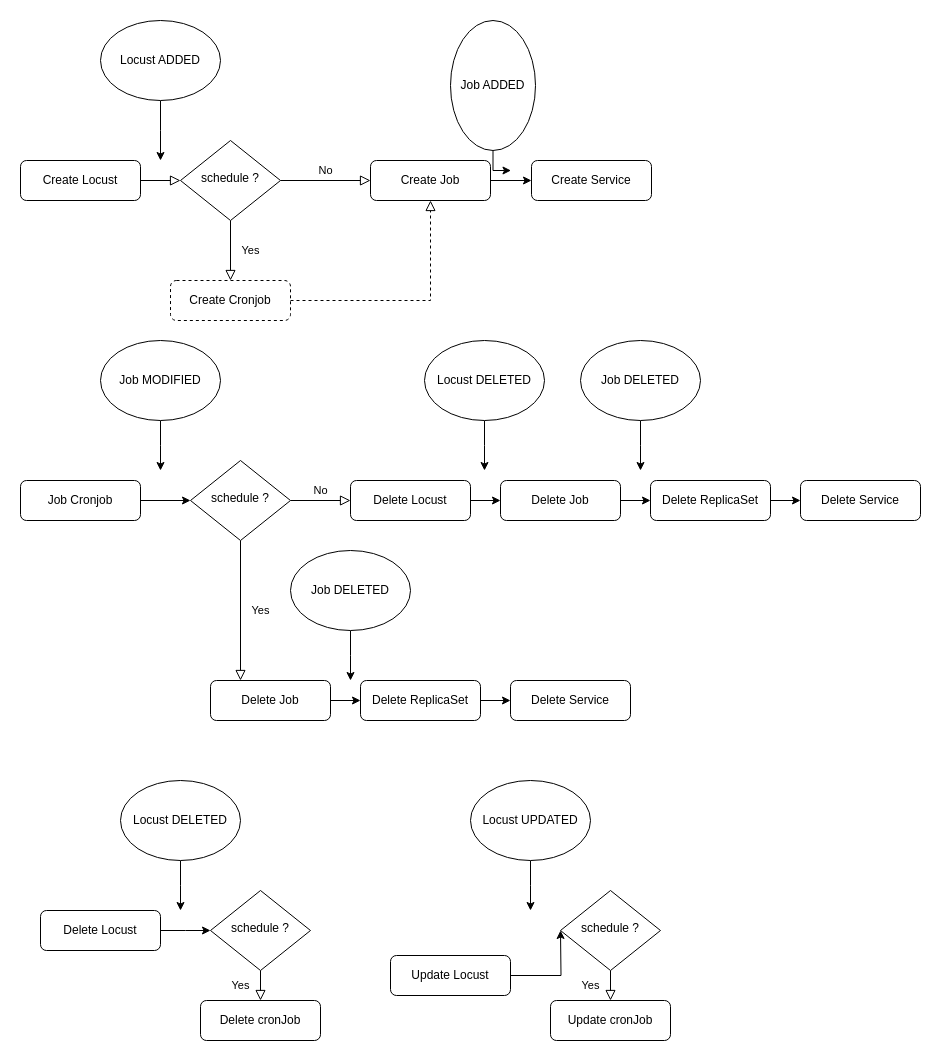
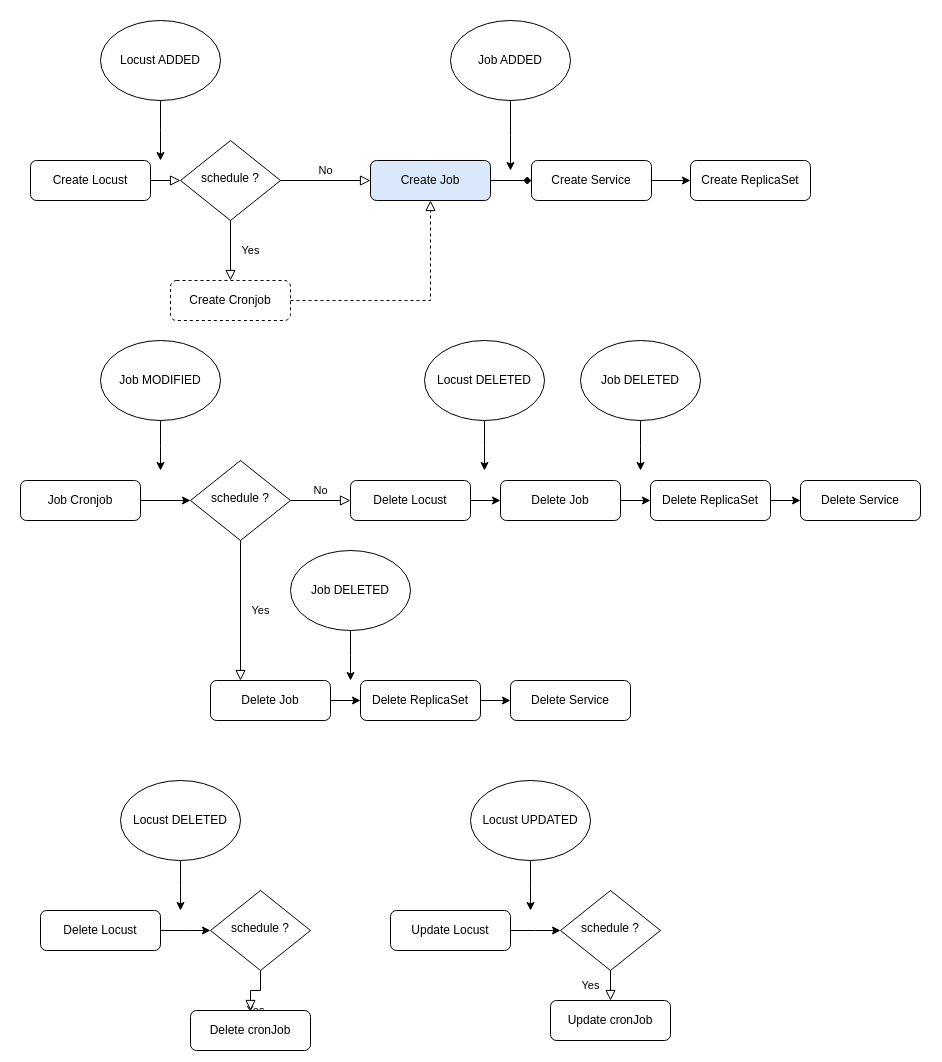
  <mxCell id="0" />
  <mxCell id="1" parent="0" />
  <mxCell id="2" value="" style="rounded=0;html=1;jettySize=auto;orthogonalLoop=1;fontSize=11;endArrow=block;endFill=0;endSize=8;strokeWidth=1;shadow=0;labelBackgroundColor=none;edgeStyle=orthogonalEdgeStyle;" parent="1" source="3" target="6" edge="1"><mxGeometry relative="1" as="geometry" /></mxCell>
- <mxCell id="3" value="Create Locust" style="rounded=1;whiteSpace=wrap;html=1;fontSize=12;glass=0;strokeWidth=1;shadow=0;" parent="1" vertex="1"><mxGeometry x="20" y="160" width="120" height="40" as="geometry" /></mxCell>
+ <mxCell id="3" value="Create Locust" style="rounded=1;whiteSpace=wrap;html=1;fontSize=12;glass=0;strokeWidth=1;shadow=0;" parent="1" vertex="1"><mxGeometry x="30" y="160" width="120" height="40" as="geometry" /></mxCell>
  <mxCell id="4" value="Yes" style="rounded=0;html=1;jettySize=auto;orthogonalLoop=1;fontSize=11;endArrow=block;endFill=0;endSize=8;strokeWidth=1;shadow=0;labelBackgroundColor=none;edgeStyle=orthogonalEdgeStyle;entryX=0.5;entryY=0;entryDx=0;entryDy=0;" parent="1" source="6" target="9" edge="1"><mxGeometry y="20" relative="1" as="geometry"><mxPoint as="offset" /><mxPoint x="230" y="270" as="targetPoint" /></mxGeometry></mxCell>
  <mxCell id="5" value="No" style="edgeStyle=orthogonalEdgeStyle;rounded=0;html=1;jettySize=auto;orthogonalLoop=1;fontSize=11;endArrow=block;endFill=0;endSize=8;strokeWidth=1;shadow=0;labelBackgroundColor=none;" parent="1" source="6" target="8" edge="1"><mxGeometry y="10" relative="1" as="geometry"><mxPoint as="offset" /></mxGeometry></mxCell>
  <mxCell id="6" value="schedule ?" style="rhombus;whiteSpace=wrap;html=1;shadow=0;fontFamily=Helvetica;fontSize=12;align=center;strokeWidth=1;spacing=6;spacingTop=-4;" parent="1" vertex="1"><mxGeometry x="180" y="140" width="100" height="80" as="geometry" /></mxCell>
- <mxCell id="7" value="" style="edgeStyle=orthogonalEdgeStyle;rounded=0;orthogonalLoop=1;jettySize=auto;html=1;" edge="1" parent="1" source="8" target="12"><mxGeometry relative="1" as="geometry" /></mxCell>
- <mxCell id="8" value="Create Job" style="rounded=1;whiteSpace=wrap;html=1;fontSize=12;glass=0;strokeWidth=1;shadow=0;" parent="1" vertex="1"><mxGeometry x="370" y="160" width="120" height="40" as="geometry" /></mxCell>
+ <mxCell id="7" value="" style="edgeStyle=orthogonalEdgeStyle;rounded=0;orthogonalLoop=1;jettySize=auto;html=1;endArrow=diamond;" edge="1" parent="1" source="8" target="12"><mxGeometry relative="1" as="geometry" /></mxCell>
+ <mxCell id="8" value="Create Job" style="rounded=1;whiteSpace=wrap;html=1;fontSize=12;glass=0;strokeWidth=1;shadow=0;fillColor=#dae8fc;" parent="1" vertex="1"><mxGeometry x="370" y="160" width="120" height="40" as="geometry" /></mxCell>
  <mxCell id="9" value="Create Cronjob" style="rounded=1;whiteSpace=wrap;html=1;fontSize=12;glass=0;strokeWidth=1;shadow=0;dashed=1;" parent="1" vertex="1"><mxGeometry x="170" y="280" width="120" height="40" as="geometry" /></mxCell>
  <mxCell id="10" value="" style="edgeStyle=orthogonalEdgeStyle;rounded=0;html=1;jettySize=auto;orthogonalLoop=1;fontSize=11;endArrow=block;endFill=0;endSize=8;strokeWidth=1;shadow=0;labelBackgroundColor=none;exitX=1;exitY=0.5;exitDx=0;exitDy=0;entryX=0.5;entryY=1;entryDx=0;entryDy=0;dashed=1;" edge="1" parent="1" source="9" target="8"><mxGeometry y="10" relative="1" as="geometry"><mxPoint as="offset" /><mxPoint x="290" y="190" as="sourcePoint" /><mxPoint x="420" y="190" as="targetPoint" /></mxGeometry></mxCell>
+ <mxCell id="11" value="" style="edgeStyle=orthogonalEdgeStyle;rounded=0;orthogonalLoop=1;jettySize=auto;html=1;" edge="1" parent="1" source="12" target="13"><mxGeometry relative="1" as="geometry" /></mxCell>
  <mxCell id="12" value="Create Service" style="rounded=1;whiteSpace=wrap;html=1;fontSize=12;glass=0;strokeWidth=1;shadow=0;" vertex="1" parent="1"><mxGeometry x="531" y="160" width="120" height="40" as="geometry" /></mxCell>
+ <mxCell id="13" value="Create ReplicaSet" style="rounded=1;whiteSpace=wrap;html=1;fontSize=12;glass=0;strokeWidth=1;shadow=0;" vertex="1" parent="1"><mxGeometry x="690" y="160" width="120" height="40" as="geometry" /></mxCell>
  <mxCell id="14" value="Yes" style="rounded=0;html=1;jettySize=auto;orthogonalLoop=1;fontSize=11;endArrow=block;endFill=0;endSize=8;strokeWidth=1;shadow=0;labelBackgroundColor=none;edgeStyle=orthogonalEdgeStyle;entryX=0.25;entryY=0;entryDx=0;entryDy=0;" edge="1" parent="1" source="16" target="27"><mxGeometry y="20" relative="1" as="geometry"><mxPoint as="offset" /><mxPoint x="240" y="570" as="targetPoint" /></mxGeometry></mxCell>
  <mxCell id="15" value="No" style="edgeStyle=orthogonalEdgeStyle;rounded=0;html=1;jettySize=auto;orthogonalLoop=1;fontSize=11;endArrow=block;endFill=0;endSize=8;strokeWidth=1;shadow=0;labelBackgroundColor=none;" edge="1" parent="1" source="16" target="18"><mxGeometry y="10" relative="1" as="geometry"><mxPoint as="offset" /></mxGeometry></mxCell>
  <mxCell id="16" value="schedule ?" style="rhombus;whiteSpace=wrap;html=1;shadow=0;fontFamily=Helvetica;fontSize=12;align=center;strokeWidth=1;spacing=6;spacingTop=-4;" vertex="1" parent="1"><mxGeometry x="190" y="460" width="100" height="80" as="geometry" /></mxCell>
  <mxCell id="17" value="" style="edgeStyle=orthogonalEdgeStyle;rounded=0;orthogonalLoop=1;jettySize=auto;html=1;" edge="1" parent="1" source="18" target="22"><mxGeometry relative="1" as="geometry" /></mxCell>
  <mxCell id="18" value="Delete Locust" style="rounded=1;whiteSpace=wrap;html=1;fontSize=12;glass=0;strokeWidth=1;shadow=0;" vertex="1" parent="1"><mxGeometry x="350" y="480" width="120" height="40" as="geometry" /></mxCell>
  <mxCell id="19" value="" style="edgeStyle=orthogonalEdgeStyle;rounded=0;orthogonalLoop=1;jettySize=auto;html=1;" edge="1" parent="1" source="20" target="16"><mxGeometry relative="1" as="geometry" /></mxCell>
  <mxCell id="20" value="Job Cronjob" style="rounded=1;whiteSpace=wrap;html=1;fontSize=12;glass=0;strokeWidth=1;shadow=0;" vertex="1" parent="1"><mxGeometry x="20" y="480" width="120" height="40" as="geometry" /></mxCell>
  <mxCell id="21" value="" style="edgeStyle=orthogonalEdgeStyle;rounded=0;orthogonalLoop=1;jettySize=auto;html=1;" edge="1" parent="1" source="22" target="24"><mxGeometry relative="1" as="geometry" /></mxCell>
  <mxCell id="22" value="Delete Job" style="rounded=1;whiteSpace=wrap;html=1;fontSize=12;glass=0;strokeWidth=1;shadow=0;" vertex="1" parent="1"><mxGeometry x="500" y="480" width="120" height="40" as="geometry" /></mxCell>
  <mxCell id="23" value="" style="edgeStyle=orthogonalEdgeStyle;rounded=0;orthogonalLoop=1;jettySize=auto;html=1;" edge="1" parent="1" source="24" target="25"><mxGeometry relative="1" as="geometry" /></mxCell>
  <mxCell id="24" value="Delete ReplicaSet" style="rounded=1;whiteSpace=wrap;html=1;fontSize=12;glass=0;strokeWidth=1;shadow=0;" vertex="1" parent="1"><mxGeometry x="650" y="480" width="120" height="40" as="geometry" /></mxCell>
  <mxCell id="25" value="Delete Service" style="rounded=1;whiteSpace=wrap;html=1;fontSize=12;glass=0;strokeWidth=1;shadow=0;" vertex="1" parent="1"><mxGeometry x="800" y="480" width="120" height="40" as="geometry" /></mxCell>
  <mxCell id="26" value="" style="edgeStyle=orthogonalEdgeStyle;rounded=0;orthogonalLoop=1;jettySize=auto;html=1;" edge="1" parent="1" source="27" target="29"><mxGeometry relative="1" as="geometry" /></mxCell>
  <mxCell id="27" value="Delete Job" style="rounded=1;whiteSpace=wrap;html=1;fontSize=12;glass=0;strokeWidth=1;shadow=0;" vertex="1" parent="1"><mxGeometry x="210" y="680" width="120" height="40" as="geometry" /></mxCell>
  <mxCell id="28" value="" style="edgeStyle=orthogonalEdgeStyle;rounded=0;orthogonalLoop=1;jettySize=auto;html=1;" edge="1" parent="1" source="29" target="30"><mxGeometry relative="1" as="geometry" /></mxCell>
  <mxCell id="29" value="Delete ReplicaSet" style="rounded=1;whiteSpace=wrap;html=1;fontSize=12;glass=0;strokeWidth=1;shadow=0;" vertex="1" parent="1"><mxGeometry x="360" y="680" width="120" height="40" as="geometry" /></mxCell>
  <mxCell id="30" value="Delete Service" style="rounded=1;whiteSpace=wrap;html=1;fontSize=12;glass=0;strokeWidth=1;shadow=0;" vertex="1" parent="1"><mxGeometry x="510" y="680" width="120" height="40" as="geometry" /></mxCell>
  <mxCell id="31" value="" style="edgeStyle=orthogonalEdgeStyle;rounded=0;orthogonalLoop=1;jettySize=auto;html=1;" edge="1" parent="1" source="32"><mxGeometry relative="1" as="geometry"><mxPoint x="160" y="160" as="targetPoint" /></mxGeometry></mxCell>
  <mxCell id="32" value="Locust ADDED" style="ellipse;whiteSpace=wrap;html=1;" vertex="1" parent="1"><mxGeometry x="100" y="20" width="120" height="80" as="geometry" /></mxCell>
  <mxCell id="33" value="" style="edgeStyle=orthogonalEdgeStyle;rounded=0;orthogonalLoop=1;jettySize=auto;html=1;" edge="1" parent="1" source="34"><mxGeometry relative="1" as="geometry"><mxPoint x="510" y="170" as="targetPoint" /></mxGeometry></mxCell>
- <mxCell id="34" value="Job ADDED" style="ellipse;whiteSpace=wrap;html=1;" vertex="1" parent="1"><mxGeometry x="450" y="20" width="85" height="130" as="geometry" /></mxCell>
+ <mxCell id="34" value="Job ADDED" style="ellipse;whiteSpace=wrap;html=1;" vertex="1" parent="1"><mxGeometry x="450" y="20" width="120" height="80" as="geometry" /></mxCell>
  <mxCell id="35" value="" style="edgeStyle=orthogonalEdgeStyle;rounded=0;orthogonalLoop=1;jettySize=auto;html=1;" edge="1" parent="1" source="36"><mxGeometry relative="1" as="geometry"><mxPoint x="160" y="470" as="targetPoint" /></mxGeometry></mxCell>
  <mxCell id="36" value="Job MODIFIED" style="ellipse;whiteSpace=wrap;html=1;" vertex="1" parent="1"><mxGeometry x="100" y="340" width="120" height="80" as="geometry" /></mxCell>
  <mxCell id="37" value="" style="edgeStyle=orthogonalEdgeStyle;rounded=0;orthogonalLoop=1;jettySize=auto;html=1;" edge="1" parent="1" source="38"><mxGeometry relative="1" as="geometry"><mxPoint x="210" y="930" as="targetPoint" /></mxGeometry></mxCell>
  <mxCell id="38" value="Delete Locust" style="rounded=1;whiteSpace=wrap;html=1;fontSize=12;glass=0;strokeWidth=1;shadow=0;" vertex="1" parent="1"><mxGeometry x="40" y="910" width="120" height="40" as="geometry" /></mxCell>
  <mxCell id="39" value="" style="edgeStyle=orthogonalEdgeStyle;rounded=0;orthogonalLoop=1;jettySize=auto;html=1;" edge="1" parent="1" source="40"><mxGeometry relative="1" as="geometry"><mxPoint x="180" y="910" as="targetPoint" /></mxGeometry></mxCell>
  <mxCell id="40" value="Locust DELETED" style="ellipse;whiteSpace=wrap;html=1;" vertex="1" parent="1"><mxGeometry x="120" y="780" width="120" height="80" as="geometry" /></mxCell>
  <mxCell id="41" value="Yes" style="rounded=0;html=1;jettySize=auto;orthogonalLoop=1;fontSize=11;endArrow=block;endFill=0;endSize=8;strokeWidth=1;shadow=0;labelBackgroundColor=none;edgeStyle=orthogonalEdgeStyle;entryX=0.5;entryY=0;entryDx=0;entryDy=0;" edge="1" parent="1" source="42" target="43"><mxGeometry y="20" relative="1" as="geometry"><mxPoint as="offset" /><mxPoint x="260" y="1000" as="targetPoint" /></mxGeometry></mxCell>
  <mxCell id="42" value="schedule ?" style="rhombus;whiteSpace=wrap;html=1;shadow=0;fontFamily=Helvetica;fontSize=12;align=center;strokeWidth=1;spacing=6;spacingTop=-4;" vertex="1" parent="1"><mxGeometry x="210" y="890" width="100" height="80" as="geometry" /></mxCell>
- <mxCell id="43" value="Delete cronJob" style="rounded=1;whiteSpace=wrap;html=1;fontSize=12;glass=0;strokeWidth=1;shadow=0;" vertex="1" parent="1"><mxGeometry x="200" y="1000" width="120" height="40" as="geometry" /></mxCell>
+ <mxCell id="43" value="Delete cronJob" style="rounded=1;whiteSpace=wrap;html=1;fontSize=12;glass=0;strokeWidth=1;shadow=0;" vertex="1" parent="1"><mxGeometry x="190" y="1010" width="120" height="40" as="geometry" /></mxCell>
  <mxCell id="44" value="" style="edgeStyle=orthogonalEdgeStyle;rounded=0;orthogonalLoop=1;jettySize=auto;html=1;" edge="1" parent="1" source="45"><mxGeometry relative="1" as="geometry"><mxPoint x="640" y="470" as="targetPoint" /></mxGeometry></mxCell>
  <mxCell id="45" value="Job DELETED" style="ellipse;whiteSpace=wrap;html=1;" vertex="1" parent="1"><mxGeometry x="580" y="340" width="120" height="80" as="geometry" /></mxCell>
  <mxCell id="46" value="" style="edgeStyle=orthogonalEdgeStyle;rounded=0;orthogonalLoop=1;jettySize=auto;html=1;" edge="1" parent="1" source="47"><mxGeometry relative="1" as="geometry"><mxPoint x="484" y="470" as="targetPoint" /></mxGeometry></mxCell>
  <mxCell id="47" value="Locust DELETED" style="ellipse;whiteSpace=wrap;html=1;" vertex="1" parent="1"><mxGeometry x="424" y="340" width="120" height="80" as="geometry" /></mxCell>
  <mxCell id="48" value="" style="edgeStyle=orthogonalEdgeStyle;rounded=0;orthogonalLoop=1;jettySize=auto;html=1;" edge="1" parent="1" source="49"><mxGeometry relative="1" as="geometry"><mxPoint x="350" y="680" as="targetPoint" /></mxGeometry></mxCell>
  <mxCell id="49" value="Job DELETED" style="ellipse;whiteSpace=wrap;html=1;" vertex="1" parent="1"><mxGeometry x="290" y="550" width="120" height="80" as="geometry" /></mxCell>
  <mxCell id="50" value="" style="edgeStyle=orthogonalEdgeStyle;rounded=0;orthogonalLoop=1;jettySize=auto;html=1;" edge="1" parent="1" source="51"><mxGeometry relative="1" as="geometry"><mxPoint x="560" y="930" as="targetPoint" /></mxGeometry></mxCell>
- <mxCell id="51" value="Update Locust" style="rounded=1;whiteSpace=wrap;html=1;fontSize=12;glass=0;strokeWidth=1;shadow=0;" vertex="1" parent="1"><mxGeometry x="390" y="955" width="120" height="40" as="geometry" /></mxCell>
+ <mxCell id="51" value="Update Locust" style="rounded=1;whiteSpace=wrap;html=1;fontSize=12;glass=0;strokeWidth=1;shadow=0;" vertex="1" parent="1"><mxGeometry x="390" y="910" width="120" height="40" as="geometry" /></mxCell>
  <mxCell id="52" value="" style="edgeStyle=orthogonalEdgeStyle;rounded=0;orthogonalLoop=1;jettySize=auto;html=1;" edge="1" parent="1" source="53"><mxGeometry relative="1" as="geometry"><mxPoint x="530" y="910" as="targetPoint" /></mxGeometry></mxCell>
  <mxCell id="53" value="Locust UPDATED" style="ellipse;whiteSpace=wrap;html=1;" vertex="1" parent="1"><mxGeometry x="470" y="780" width="120" height="80" as="geometry" /></mxCell>
  <mxCell id="54" value="Yes" style="rounded=0;html=1;jettySize=auto;orthogonalLoop=1;fontSize=11;endArrow=block;endFill=0;endSize=8;strokeWidth=1;shadow=0;labelBackgroundColor=none;edgeStyle=orthogonalEdgeStyle;entryX=0.5;entryY=0;entryDx=0;entryDy=0;" edge="1" parent="1" source="55" target="56"><mxGeometry y="20" relative="1" as="geometry"><mxPoint as="offset" /><mxPoint x="610" y="1000" as="targetPoint" /></mxGeometry></mxCell>
  <mxCell id="55" value="schedule ?" style="rhombus;whiteSpace=wrap;html=1;shadow=0;fontFamily=Helvetica;fontSize=12;align=center;strokeWidth=1;spacing=6;spacingTop=-4;" vertex="1" parent="1"><mxGeometry x="560" y="890" width="100" height="80" as="geometry" /></mxCell>
  <mxCell id="56" value="Update cronJob" style="rounded=1;whiteSpace=wrap;html=1;fontSize=12;glass=0;strokeWidth=1;shadow=0;" vertex="1" parent="1"><mxGeometry x="550" y="1000" width="120" height="40" as="geometry" /></mxCell>
